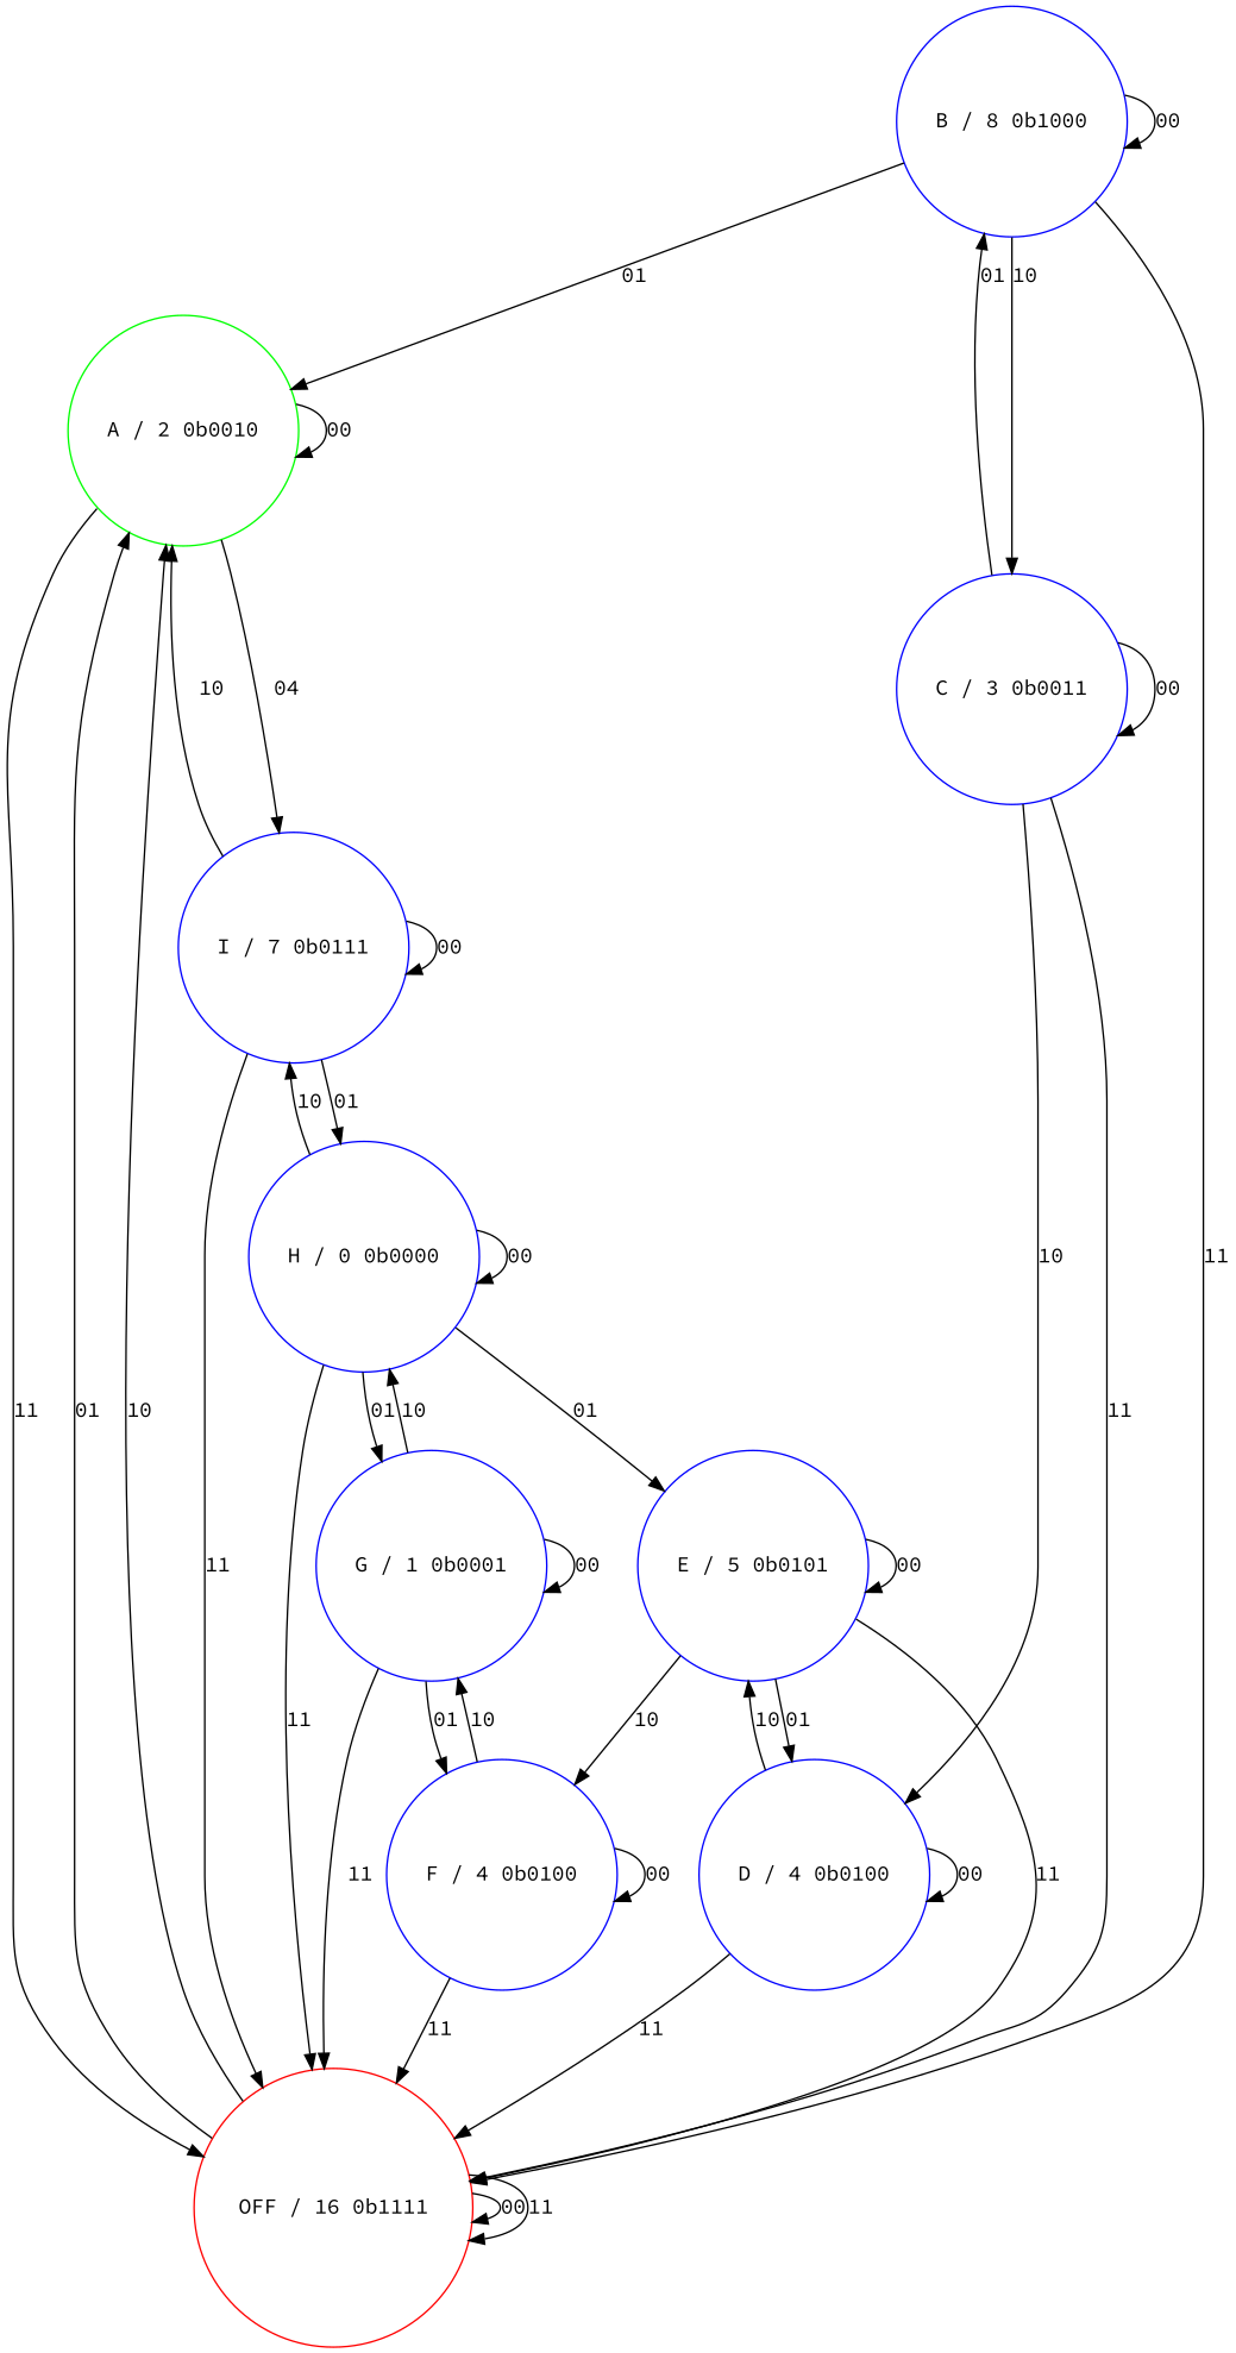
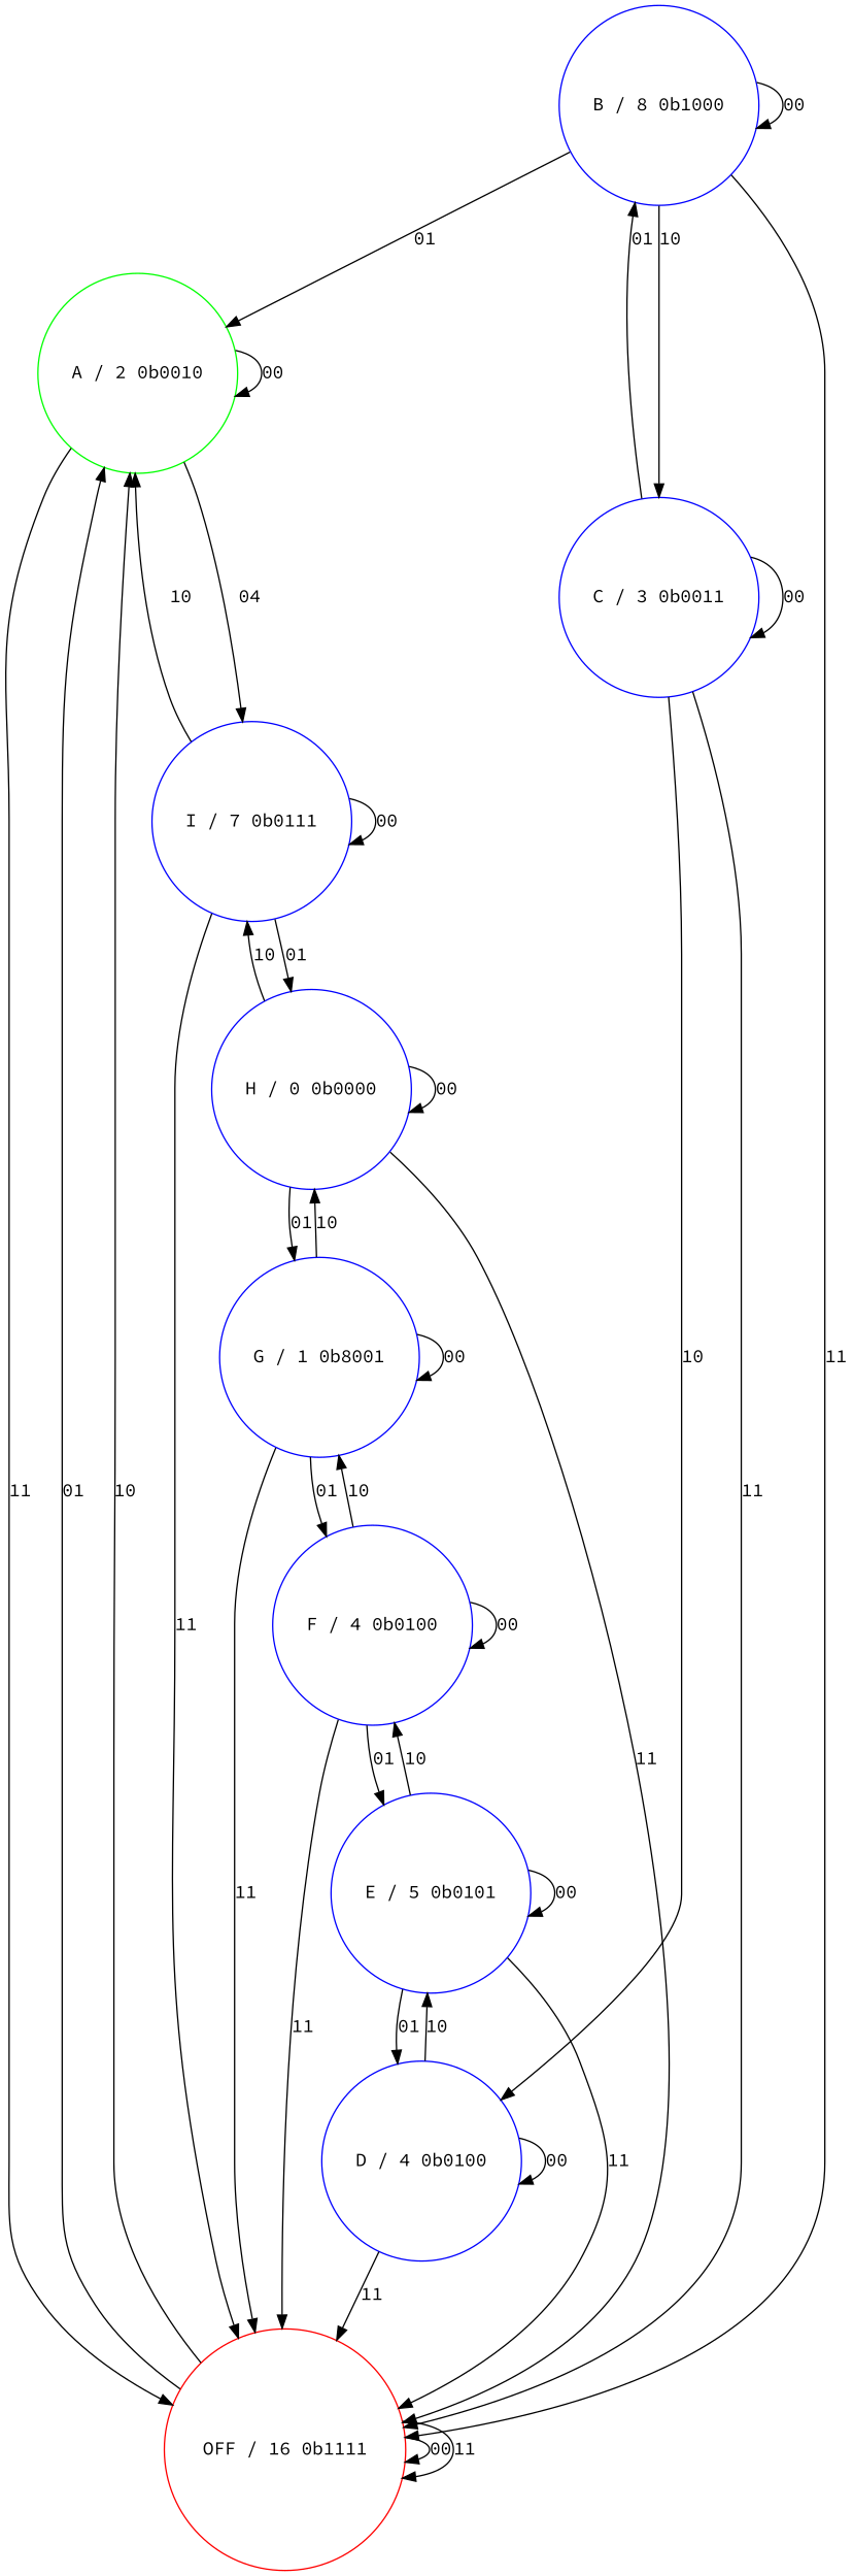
  digraph {
    fontname="Source Code Pro"
    node [color=blue fontname="Source Code Pro" shape=circle]
    edge [fontname="Source Code Pro"]
    n1 [color=green label="A / 2 0b0010"]
    n2 [label="I / 7 0b0111"]
    n3 [color=red label="OFF / 16 0b1111"]
    n4 [label="B / 8 0b1000"]
    n5 [label="C / 3 0b0011"]
    n6 [label="H / 0 0b0000"]
    n7 [label="D / 4 0b0100"]
    n8 [label="E / 5 0b0101"]
    n9 [label="F / 4 0b0100"]
-   n10 [label="G / 1 0b0001"]
+   n10 [label="G / 1 0b8001"]
    n1 -> n1 [label=00 labelfloat=true]
    n1 -> n2 [label=04]
    n1 -> n3 [label=11]
    n2 -> n1 [label=10]
    n2 -> n2 [label=00 labelfloat=true]
    n2 -> n3 [label=11]
    n2 -> n6 [label=01]
    n3 -> n1 [label=01]
    n3 -> n1 [label=10]
    n3 -> n3 [label=00 labelfloat=true]
    n3 -> n3 [label=11]
    n4 -> n1 [label=01]
    n4 -> n3 [label=11]
    n4 -> n4 [label=00 labelfloat=true]
    n4 -> n5 [label=10]
    n5 -> n3 [label=11]
    n5 -> n4 [label=01]
    n5 -> n5 [label=00 labelfloat=true]
    n5 -> n7 [label=10]
    n6 -> n2 [label=10]
    n6 -> n3 [label=11]
    n6 -> n6 [label=00 labelfloat=true]
    n6 -> n10 [label=01]
    n7 -> n3 [label=11]
    n7 -> n7 [label=00 labelfloat=true]
    n7 -> n8 [label=10]
    n8 -> n3 [label=11]
    n8 -> n7 [label=01]
    n8 -> n8 [label=00 labelfloat=true]
    n8 -> n9 [label=10]
    n9 -> n3 [label=11]
-   n6 -> n8 [label=01]
+   n9 -> n8 [label=01]
    n9 -> n9 [label=00 labelfloat=true]
    n9 -> n10 [label=10]
    n10 -> n3 [label=11]
    n10 -> n6 [label=10]
    n10 -> n9 [label=01]
    n10 -> n10 [label=00 labelfloat=true]
  }
